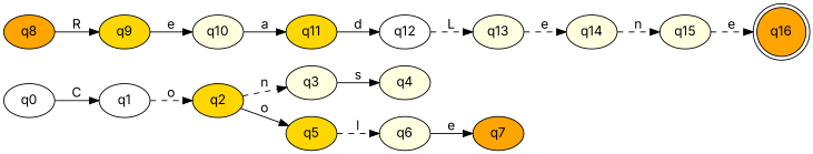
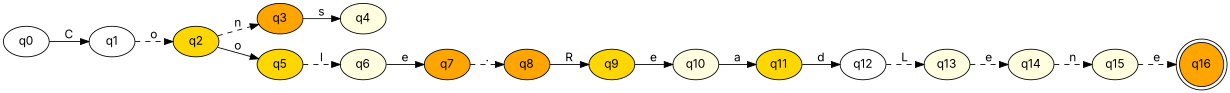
  digraph {
    fontname=Inter
    rankdir=LR
    node [fillcolor=lightyellow fontname=Inter style=filled]
    edge [fontname=Inter style=solid]
    q0 [fillcolor=white]
    q1 [fillcolor=white]
    q2 [fillcolor=gold]
-   q3
+   q3 [fillcolor=orange]
    q5 [fillcolor=gold]
    q4
    q6
    q7 [fillcolor=orange]
    q8 [fillcolor=orange]
    q9 [fillcolor=gold]
    q10
    q11 [fillcolor=gold]
    q12 [fillcolor=white]
    q13
    q14
    q15
    q16 [fillcolor=orange shape=doublecircle]
    q0 -> q1 [label=C]
    q1 -> q2 [label=o style=dashed]
    q2 -> q3 [label=n style=dashed]
    q2 -> q5 [label=o]
    q3 -> q4 [label=s]
    q5 -> q6 [label=l style=dashed]
    q6 -> q7 [label=e]
+   q7 -> q8 [label="." style=dashed]
    q8 -> q9 [label=R]
    q9 -> q10 [label=e]
    q10 -> q11 [label=a]
    q11 -> q12 [label=d]
    q12 -> q13 [label=L style=dashed]
    q13 -> q14 [label=e style=dashed]
    q14 -> q15 [label=n style=dashed]
    q15 -> q16 [label=e style=dashed]
  }
